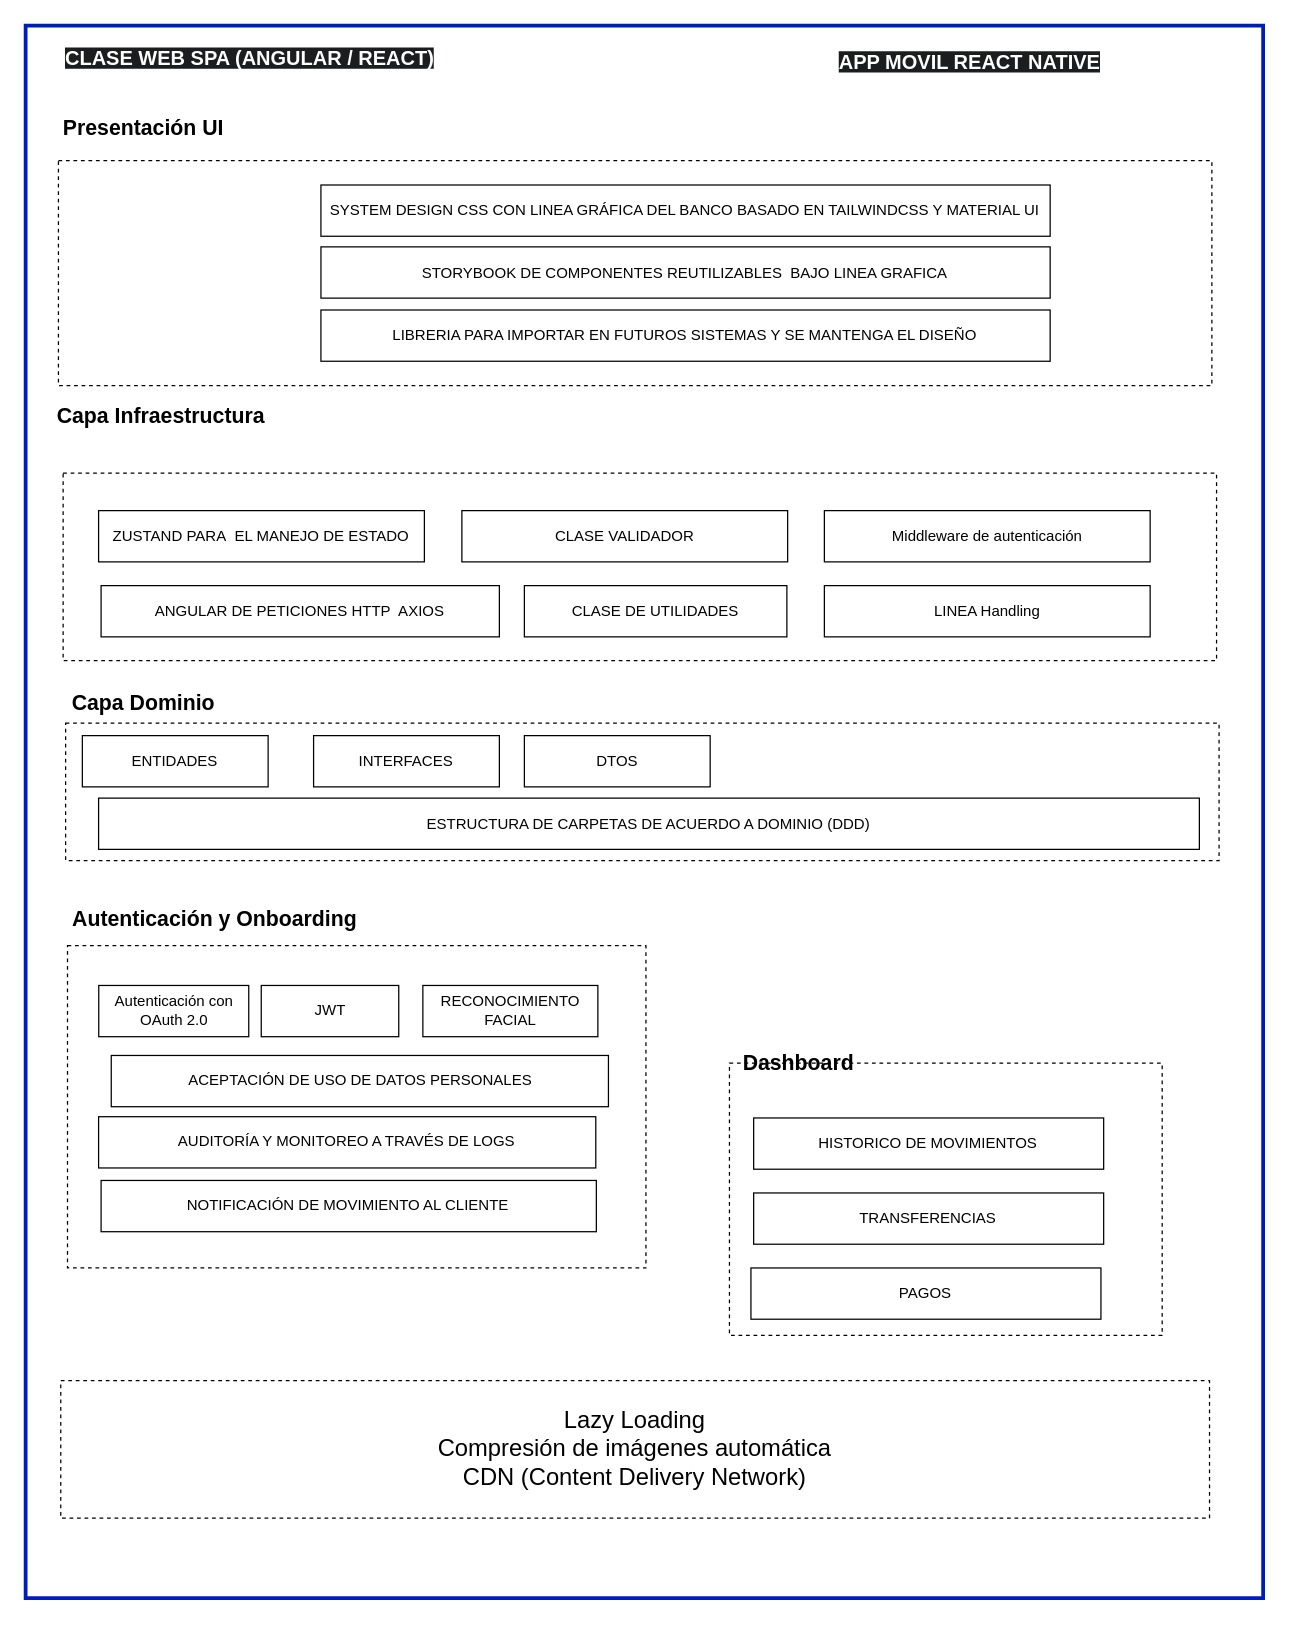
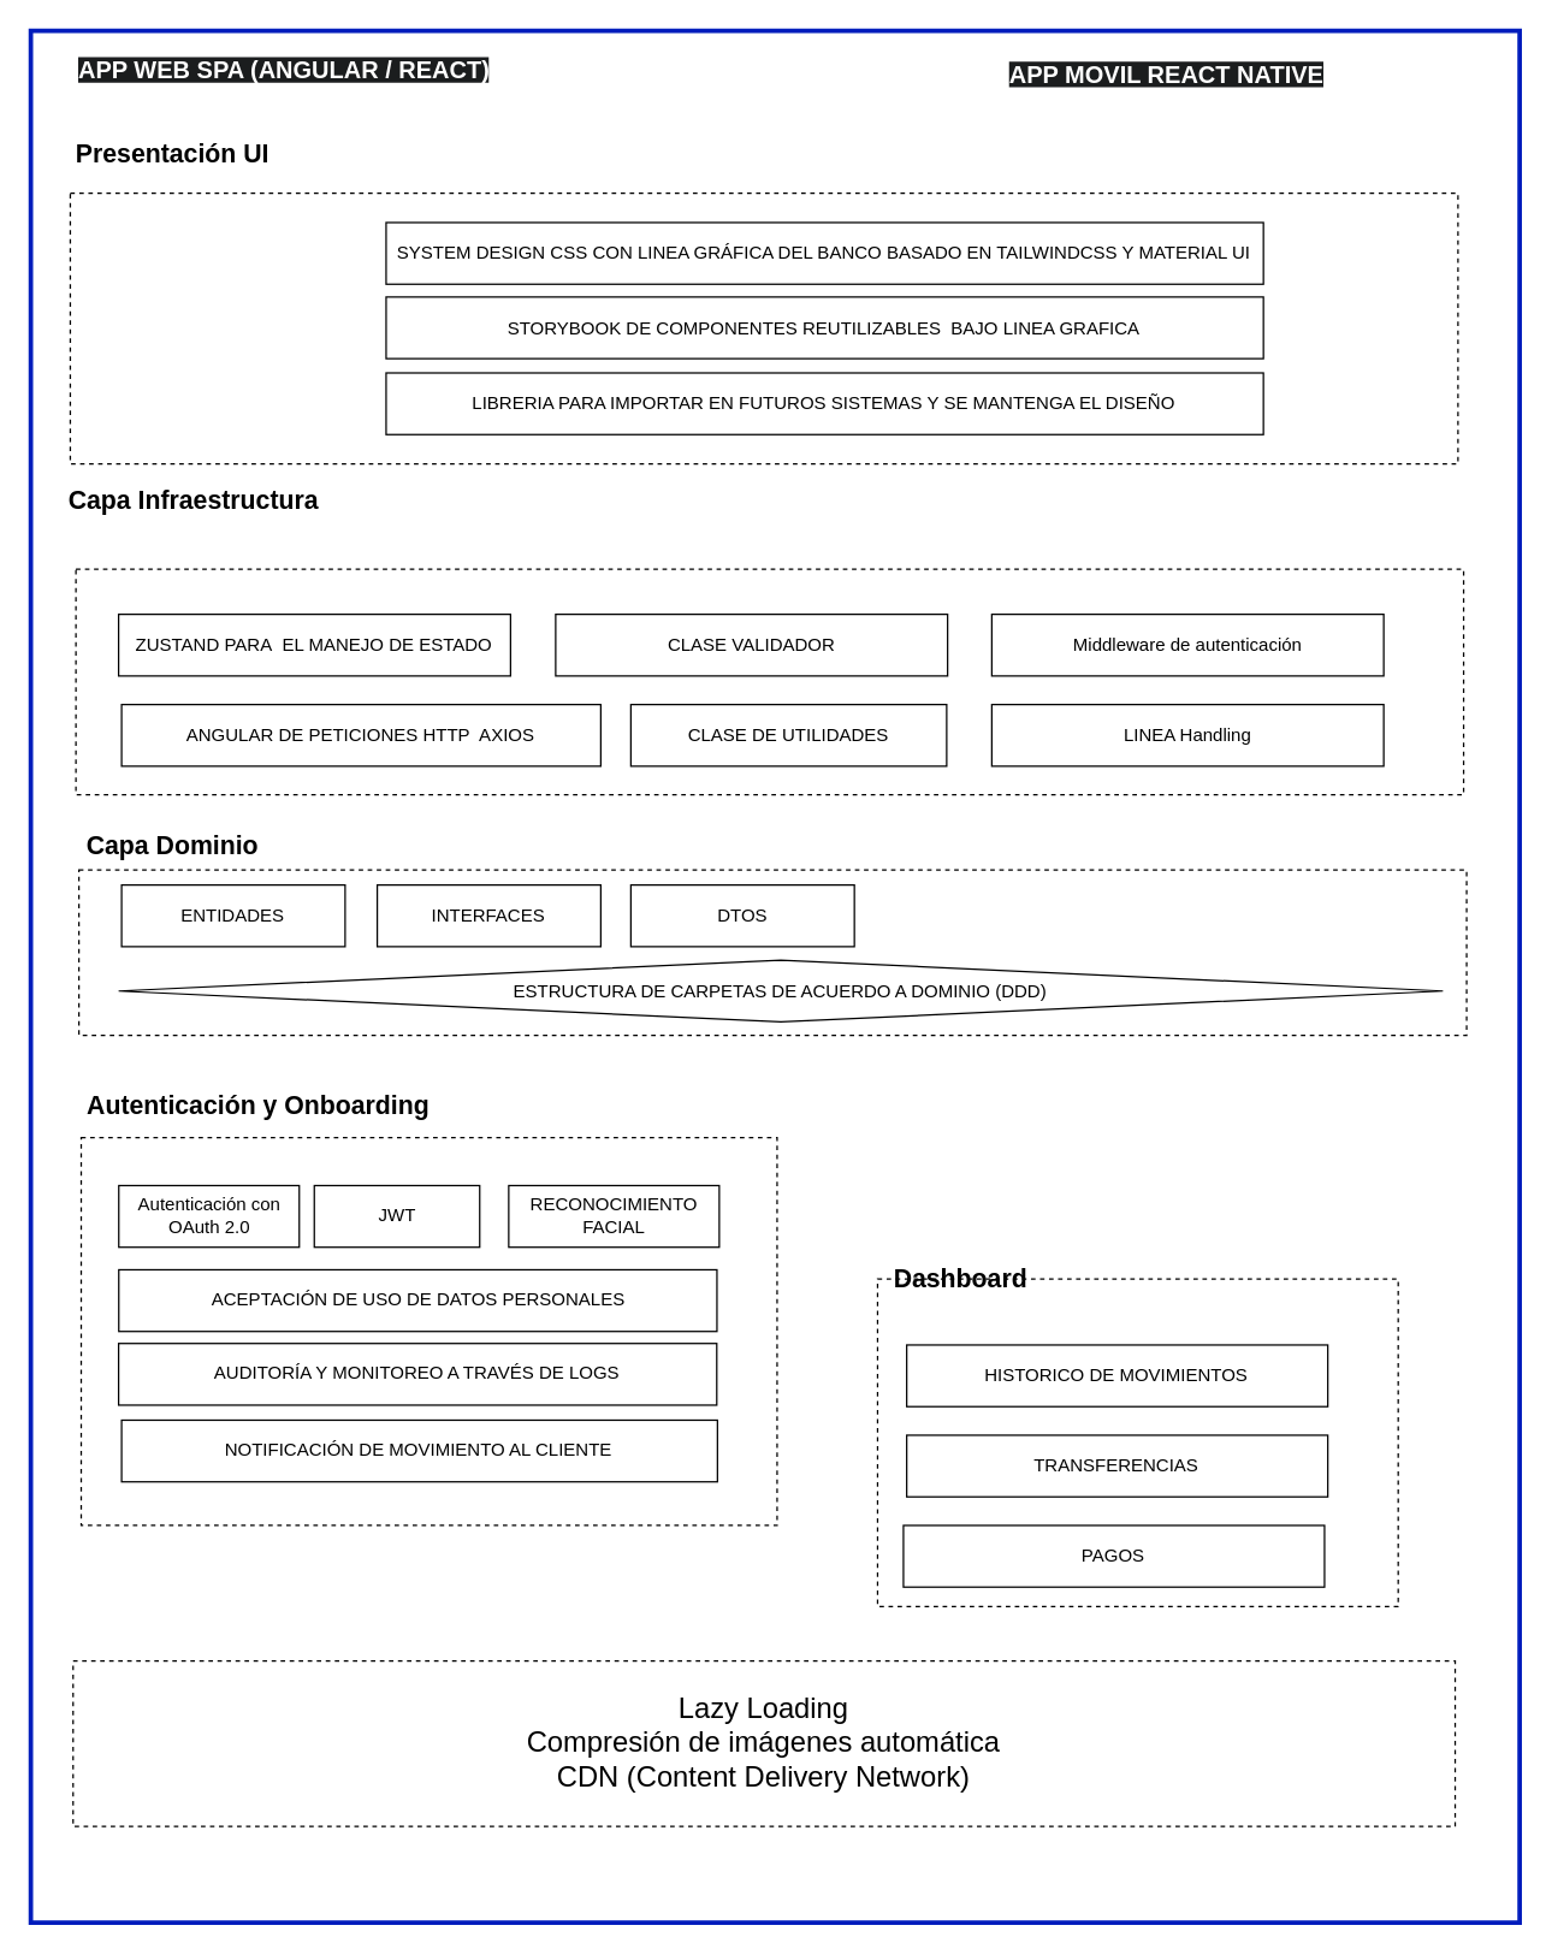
  <mxCell id="0" />
  <mxCell id="1" parent="0" />
  <mxCell id="2" value="&lt;div&gt;&lt;br/&gt;&lt;/div&gt;" style="rounded=0;whiteSpace=wrap;html=1;fillColor=default;fontColor=#ffffff;strokeColor=#001DBC;strokeWidth=3;movable=1;resizable=1;rotatable=1;deletable=1;editable=1;locked=0;connectable=1;" parent="1" vertex="1"><mxGeometry x="20" y="20" width="990" height="1258" as="geometry" /></mxCell>
- <mxCell id="3" value="&lt;span style=&quot;color: rgb(255, 255, 255); font-family: Helvetica; font-size: 16px; font-style: normal; font-variant-ligatures: normal; font-variant-caps: normal; letter-spacing: normal; orphans: 2; text-align: center; text-indent: 0px; text-transform: none; widows: 2; word-spacing: 0px; -webkit-text-stroke-width: 0px; white-space: normal; background-color: rgb(27, 29, 30); text-decoration-thickness: initial; text-decoration-style: initial; text-decoration-color: initial; float: none; display: inline !important;&quot;&gt;CLASE WEB SPA (ANGULAR / REACT)&lt;/span&gt;" style="text;whiteSpace=wrap;html=1;fillColor=none;fontSize=16;fontStyle=1" parent="1" vertex="1"><mxGeometry x="50" y="30" width="309" height="40" as="geometry" /></mxCell>
+ <mxCell id="3" value="&lt;span style=&quot;color: rgb(255, 255, 255); font-family: Helvetica; font-size: 16px; font-style: normal; font-variant-ligatures: normal; font-variant-caps: normal; letter-spacing: normal; orphans: 2; text-align: center; text-indent: 0px; text-transform: none; widows: 2; word-spacing: 0px; -webkit-text-stroke-width: 0px; white-space: normal; background-color: rgb(27, 29, 30); text-decoration-thickness: initial; text-decoration-style: initial; text-decoration-color: initial; float: none; display: inline !important;&quot;&gt;APP WEB SPA (ANGULAR / REACT)&lt;/span&gt;" style="text;whiteSpace=wrap;html=1;fillColor=none;fontSize=16;fontStyle=1" parent="1" vertex="1"><mxGeometry x="50" y="30" width="309" height="40" as="geometry" /></mxCell>
  <mxCell id="4" value="" style="rounded=0;whiteSpace=wrap;html=1;dashed=1;" parent="1" vertex="1"><mxGeometry x="53.5" y="756" width="462.75" height="257.87" as="geometry" /></mxCell>
  <mxCell id="5" value="&lt;b style=&quot;font-size: 17px;&quot;&gt;Autenticación y Onboarding&lt;/b&gt;" style="text;html=1;align=center;verticalAlign=middle;resizable=0;points=[];autosize=1;strokeColor=none;fillColor=none;fontSize=17;" parent="1" vertex="1"><mxGeometry x="46.25" y="721" width="250" height="30" as="geometry" /></mxCell>
  <mxCell id="6" value="RECONOCIMIENTO FACIAL" style="rounded=0;whiteSpace=wrap;html=1;" parent="1" vertex="1"><mxGeometry x="337.79" y="787.87" width="140" height="41" as="geometry" /></mxCell>
  <mxCell id="7" value="Autenticación con OAuth 2.0" style="rounded=0;whiteSpace=wrap;html=1;" parent="1" vertex="1"><mxGeometry x="78.5" y="787.87" width="120" height="41" as="geometry" /></mxCell>
  <mxCell id="8" value="JWT" style="rounded=0;whiteSpace=wrap;html=1;" parent="1" vertex="1"><mxGeometry x="208.5" y="787.87" width="110" height="41" as="geometry" /></mxCell>
  <mxCell id="9" value="AUDITORÍA Y MONITOREO A TRAVÉS DE LOGS" style="rounded=0;whiteSpace=wrap;html=1;" vertex="1" parent="1"><mxGeometry x="78.38" y="892.87" width="397.75" height="41" as="geometry" /></mxCell>
  <mxCell id="10" value="NOTIFICACIÓN DE MOVIMIENTO AL CLIENTE" style="rounded=0;whiteSpace=wrap;html=1;" vertex="1" parent="1"><mxGeometry x="80.37" y="943.87" width="396.21" height="41" as="geometry" /></mxCell>
- <mxCell id="11" value="ACEPTACIÓN DE USO DE DATOS PERSONALES" style="rounded=0;whiteSpace=wrap;html=1;" vertex="1" parent="1"><mxGeometry x="88.5" y="843.87" width="397.75" height="41" as="geometry" /></mxCell>
+ <mxCell id="11" value="ACEPTACIÓN DE USO DE DATOS PERSONALES" style="rounded=0;whiteSpace=wrap;html=1;" vertex="1" parent="1"><mxGeometry x="78.5" y="843.87" width="397.75" height="41" as="geometry" /></mxCell>
  <mxCell id="12" value="" style="rounded=0;whiteSpace=wrap;html=1;dashed=1;" vertex="1" parent="1"><mxGeometry x="583.06" y="850" width="346.19" height="217.87" as="geometry" /></mxCell>
  <mxCell id="13" value="&lt;span style=&quot;color: rgb(255, 255, 255); font-family: Helvetica; font-size: 16px; font-style: normal; font-variant-ligatures: normal; font-variant-caps: normal; letter-spacing: normal; orphans: 2; text-align: center; text-indent: 0px; text-transform: none; widows: 2; word-spacing: 0px; -webkit-text-stroke-width: 0px; white-space: normal; background-color: rgb(27, 29, 30); text-decoration-thickness: initial; text-decoration-style: initial; text-decoration-color: initial; float: none; display: inline !important;&quot;&gt;APP MOVIL REACT NATIVE&lt;/span&gt;" style="text;whiteSpace=wrap;html=1;fillColor=none;fontSize=16;fontStyle=1" vertex="1" parent="1"><mxGeometry x="669" y="33" width="309" height="40" as="geometry" /></mxCell>
  <mxCell id="14" value="TRANSFERENCIAS" style="rounded=0;whiteSpace=wrap;html=1;" vertex="1" parent="1"><mxGeometry x="602.43" y="953.87" width="280" height="41" as="geometry" /></mxCell>
  <mxCell id="15" value="HISTORICO DE MOVIMIENTOS" style="rounded=0;whiteSpace=wrap;html=1;" vertex="1" parent="1"><mxGeometry x="602.43" y="893.87" width="280" height="41" as="geometry" /></mxCell>
  <mxCell id="16" value="&lt;b style=&quot;font-size: 17px;&quot;&gt;Dashboard&lt;/b&gt;" style="text;html=1;align=center;verticalAlign=middle;resizable=0;points=[];autosize=1;strokeColor=none;fillColor=none;fontSize=17;" vertex="1" parent="1"><mxGeometry x="583.06" y="836" width="110" height="30" as="geometry" /></mxCell>
  <mxCell id="17" value="PAGOS" style="rounded=0;whiteSpace=wrap;html=1;" vertex="1" parent="1"><mxGeometry x="600.25" y="1013.87" width="280" height="41" as="geometry" /></mxCell>
  <mxCell id="18" value="&lt;font style=&quot;font-size: 19px;&quot;&gt;Lazy Loading&lt;/font&gt;&lt;div&gt;&lt;font style=&quot;font-size: 19px;&quot;&gt;Compresión de imágenes automática&lt;br&gt;&lt;/font&gt;&lt;/div&gt;&lt;div&gt;&lt;font style=&quot;font-size: 19px;&quot;&gt;CDN (Content Delivery Network)&lt;br&gt;&lt;/font&gt;&lt;/div&gt;" style="rounded=0;whiteSpace=wrap;html=1;dashed=1;" vertex="1" parent="1"><mxGeometry x="48.12" y="1104" width="919" height="110" as="geometry" /></mxCell>
  <mxCell id="19" value="" style="rounded=0;whiteSpace=wrap;html=1;dashed=1;" vertex="1" parent="1"><mxGeometry x="46.25" y="128" width="922.75" height="180" as="geometry" /></mxCell>
  <mxCell id="20" value="&lt;b style=&quot;font-size: 17px;&quot;&gt;Presentación UI&lt;/b&gt;" style="text;html=1;align=center;verticalAlign=middle;resizable=0;points=[];autosize=1;strokeColor=none;fillColor=none;fontSize=17;" vertex="1" parent="1"><mxGeometry x="39" y="88" width="150" height="30" as="geometry" /></mxCell>
  <mxCell id="21" value="STORYBOOK DE COMPONENTES REUTILIZABLES&amp;nbsp; BAJO LINEA GRAFICA" style="rounded=0;whiteSpace=wrap;html=1;" vertex="1" parent="1"><mxGeometry x="256.26" y="197" width="583.37" height="41" as="geometry" /></mxCell>
  <mxCell id="22" value="SYSTEM DESIGN CSS CON LINEA GRÁFICA DEL BANCO BASADO EN TAILWINDCSS Y MATERIAL UI" style="rounded=0;whiteSpace=wrap;html=1;" vertex="1" parent="1"><mxGeometry x="256.25" y="147.5" width="583.38" height="41" as="geometry" /></mxCell>
  <mxCell id="23" value="LIBRERIA PARA IMPORTAR EN FUTUROS SISTEMAS Y SE MANTENGA EL DISEÑO" style="rounded=0;whiteSpace=wrap;html=1;" vertex="1" parent="1"><mxGeometry x="256.25" y="247.5" width="583.37" height="41" as="geometry" /></mxCell>
  <mxCell id="24" value="&lt;b style=&quot;font-size: 17px;&quot;&gt;Capa Infraestructura&lt;/b&gt;" style="text;html=1;align=center;verticalAlign=middle;resizable=0;points=[];autosize=1;strokeColor=none;fillColor=none;fontSize=17;" vertex="1" parent="1"><mxGeometry x="33.25" y="318" width="190" height="30" as="geometry" /></mxCell>
  <mxCell id="25" value="" style="rounded=0;whiteSpace=wrap;html=1;dashed=1;" vertex="1" parent="1"><mxGeometry x="50" y="378" width="922.75" height="150" as="geometry" /></mxCell>
  <mxCell id="26" value="ZUSTAND PARA&amp;nbsp; EL MANEJO DE ESTADO" style="rounded=0;whiteSpace=wrap;html=1;" vertex="1" parent="1"><mxGeometry x="78.38" y="408" width="260.62" height="41" as="geometry" /></mxCell>
  <mxCell id="27" value="CLASE VALIDADOR" style="rounded=0;whiteSpace=wrap;html=1;" vertex="1" parent="1"><mxGeometry x="369" y="408" width="260.62" height="41" as="geometry" /></mxCell>
  <mxCell id="28" value="Middleware de autenticación" style="rounded=0;whiteSpace=wrap;html=1;" vertex="1" parent="1"><mxGeometry x="659" y="408" width="260.62" height="41" as="geometry" /></mxCell>
  <mxCell id="29" value="ANGULAR DE PETICIONES HTTP&amp;nbsp; AXIOS" style="rounded=0;whiteSpace=wrap;html=1;" vertex="1" parent="1"><mxGeometry x="80.37" y="468" width="318.63" height="41" as="geometry" /></mxCell>
  <mxCell id="30" value="CLASE DE UTILIDADES" style="rounded=0;whiteSpace=wrap;html=1;" vertex="1" parent="1"><mxGeometry x="419" y="468" width="210" height="41" as="geometry" /></mxCell>
  <mxCell id="31" value="&lt;b style=&quot;font-size: 17px;&quot;&gt;Capa Dominio&lt;/b&gt;" style="text;html=1;align=center;verticalAlign=middle;resizable=0;points=[];autosize=1;strokeColor=none;fillColor=none;fontSize=17;" vertex="1" parent="1"><mxGeometry x="44" y="548" width="140" height="30" as="geometry" /></mxCell>
  <mxCell id="32" value="" style="rounded=0;whiteSpace=wrap;html=1;dashed=1;" vertex="1" parent="1"><mxGeometry x="52" y="578" width="922.75" height="110" as="geometry" /></mxCell>
- <mxCell id="33" value="ENTIDADES" style="rounded=0;whiteSpace=wrap;html=1;" vertex="1" parent="1"><mxGeometry x="65.37" y="588" width="148.63" height="41" as="geometry" /></mxCell>
+ <mxCell id="33" value="ENTIDADES" style="rounded=0;whiteSpace=wrap;html=1;" vertex="1" parent="1"><mxGeometry x="80.37" y="588" width="148.63" height="41" as="geometry" /></mxCell>
  <mxCell id="34" value="INTERFACES" style="rounded=0;whiteSpace=wrap;html=1;" vertex="1" parent="1"><mxGeometry x="250.37" y="588" width="148.63" height="41" as="geometry" /></mxCell>
  <mxCell id="35" value="DTOS" style="rounded=0;whiteSpace=wrap;html=1;" vertex="1" parent="1"><mxGeometry x="419" y="588" width="148.63" height="41" as="geometry" /></mxCell>
- <mxCell id="36" value="ESTRUCTURA DE CARPETAS DE ACUERDO A DOMINIO (DDD)" style="rounded=0;whiteSpace=wrap;html=1;" vertex="1" parent="1"><mxGeometry x="78.38" y="638" width="880.62" height="41" as="geometry" /></mxCell>
+ <mxCell id="36" value="ESTRUCTURA DE CARPETAS DE ACUERDO A DOMINIO (DDD)" style="rhombus;whiteSpace=wrap;html=1;" vertex="1" parent="1"><mxGeometry x="78.38" y="638" width="880.62" height="41" as="geometry" /></mxCell>
  <mxCell id="37" value="LINEA Handling" style="rounded=0;whiteSpace=wrap;html=1;" vertex="1" parent="1"><mxGeometry x="659" y="468" width="260.62" height="41" as="geometry" /></mxCell>
